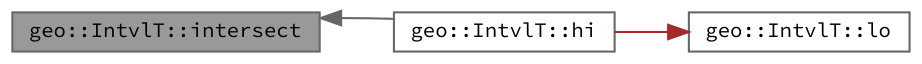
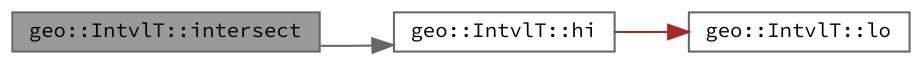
  digraph {
    fontname="Source Code Pro"
    rankdir=LR
    node [color=grey40 fillcolor=white fontname="Source Code Pro" fontsize=10 shape=box style=filled]
    edge [fontname="Source Code Pro" fontsize=10 labelfontname=Helvetica labelfontsize=10 style=solid]
    n1 [color=gray40 fillcolor=grey60 fontcolor=black height=0.2 label="geo::IntvlT::intersect" width=0.4]
    n2 [height=0.2 label="geo::IntvlT::hi" width=0.4]
    n3 [height=0.2 label="geo::IntvlT::lo" width=0.4]
-   n2 -> n1 [color=gray40]
+   n1 -> n2 [color=gray40]
    n2 -> n3 [color=brown]
  }
